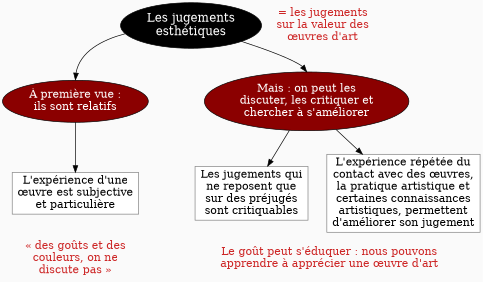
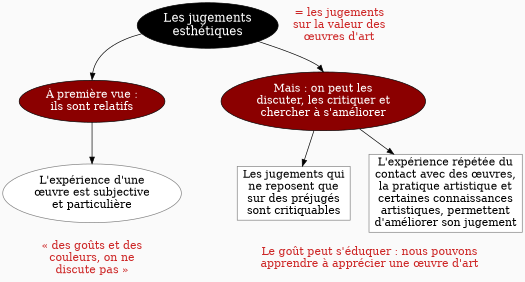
  digraph {
    bgcolor=grey98
    nodesep=0.2
    ranksep=0.1
    splines=true
    style=filled
    node [fillcolor=white fontcolor=white fontsize=16 style=filled color=grey50]
    edge [minlen=4 style=invis]
    n1 [fillcolor=red4 label="À première vue :\nils sont relatifs" color=""]
    n2 [fillcolor=red4 label="Mais : on peut les\ndiscuter, les critiquer et\nchercher à s'améliorer" color=""]
-   n3 [fontcolor=black label="L'expérience d'une\nœuvre est subjective\net particulière" shape=box]
+   n3 [fontcolor=black label="L'expérience d'une\nœuvre est subjective\net particulière" shape=ellipse]
    n4 [fontcolor=black label="Les jugements qui\nne reposent que\nsur des préjugés\nsont critiquables" shape=box]
    n5 [fontcolor=black label="L'expérience répétée du\ncontact avec des œuvres,\nla pratique artistique et\ncertaines connaissances\nartistiques, permettent\nd'améliorer son jugement" shape=box]
    n6 [fillcolor=12 fontsize=18 label="Les jugements\nesthétiques" color=""]
    n7 [fillcolor=grey98 fontcolor=firebrick3 label="= les jugements\nsur la valeur des\nœuvres d'art" shape=plaintext style="filled, rounded"]
    n8 [fillcolor=grey98 fontcolor=firebrick3 label="« des goûts et des\ncouleurs, on ne\ndiscute pas »" shape=plaintext style="filled, rounded"]
    n9 [fillcolor=grey98 fontcolor=firebrick3 label="Le goût peut s'éduquer : nous pouvons\napprendre à apprécier une œuvre d'art" shape=plaintext style="filled, rounded"]
    subgraph sub_1 {
      rank=same
      n1
      n2
    }
    subgraph sub_2 {
      rank=same
      n3
      n4
    }
    subgraph sub_3 {
      rank=same
      n4
      n5
    }
    subgraph sub_4 {
      rank=same
      n6
      n7
    }
    n1 -> n2 [minlen=6]
    n1 -> n3 [style=""]
    n2 -> n4 [style=""]
    n2 -> n5 [style=""]
    n3 -> n4 [minlen=6]
    n3 -> n8 [minlen=1]
    n4 -> n5 [minlen=2]
    n4 -> n9 [minlen=1]
    n5 -> n9 [minlen=1]
    n6 -> n1 [headport=n style=""]
    n6 -> n2 [headport=n style=""]
    n6 -> n7 [minlen=1]
  }
